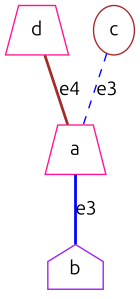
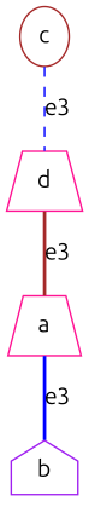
  graph {
    fontname=Ubuntu
    node [color=deeppink fontname=Ubuntu shape=trapezium]
    edge [color=blue fontname=Ubuntu style=bold]
    a [width=0.15]
    b [color=purple shape=house width=0.15]
    d [width=0.15]
    c [color=brown shape=ellipse width=0.15]
    a -- b [label=e3]
-   d -- a [color=brown label=e4]
-   c -- a [label=e3 style=dashed]
+   d -- a [color=brown label=e3]
+   c -- d [label=e3 style=dashed]
  }
